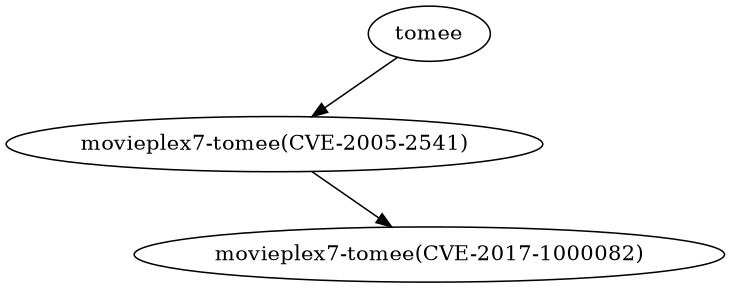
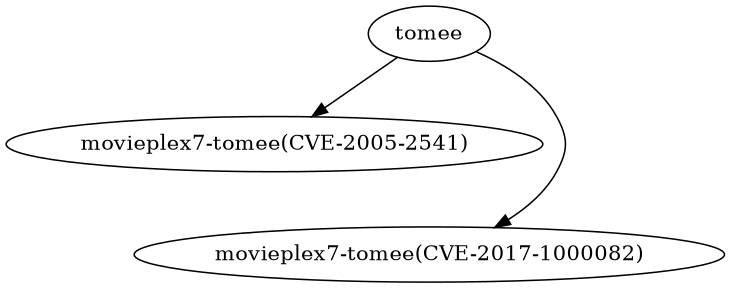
  digraph {
    edge [contstraint=false]
    n1 [label=tomee]
    "movieplex7-tomee(CVE-2005-2541)"
    "movieplex7-tomee(CVE-2017-1000082)"
    n1 -> "movieplex7-tomee(CVE-2005-2541)"
-   "movieplex7-tomee(CVE-2005-2541)" -> "movieplex7-tomee(CVE-2017-1000082)"
+   n1 -> "movieplex7-tomee(CVE-2017-1000082)"
  }
